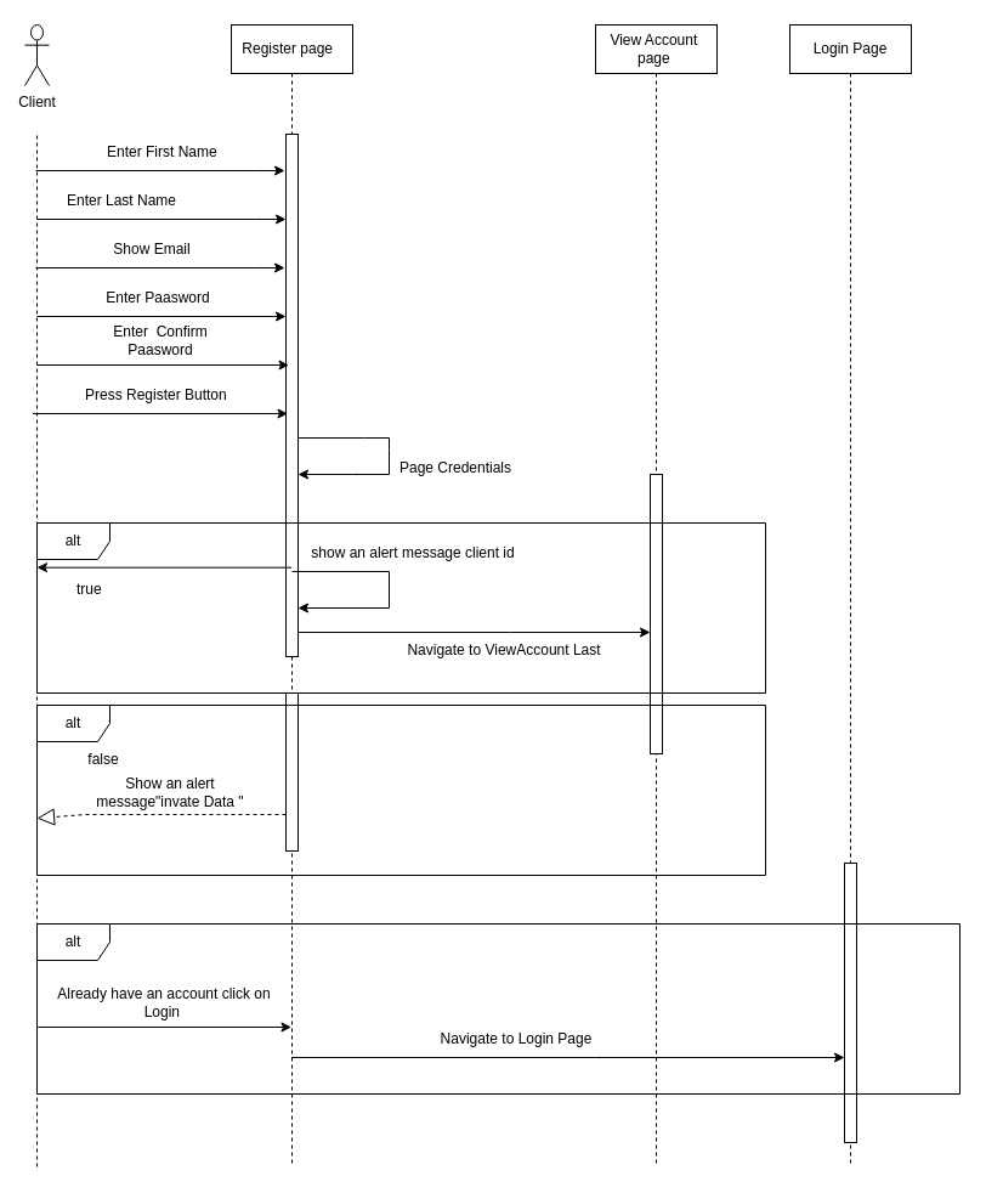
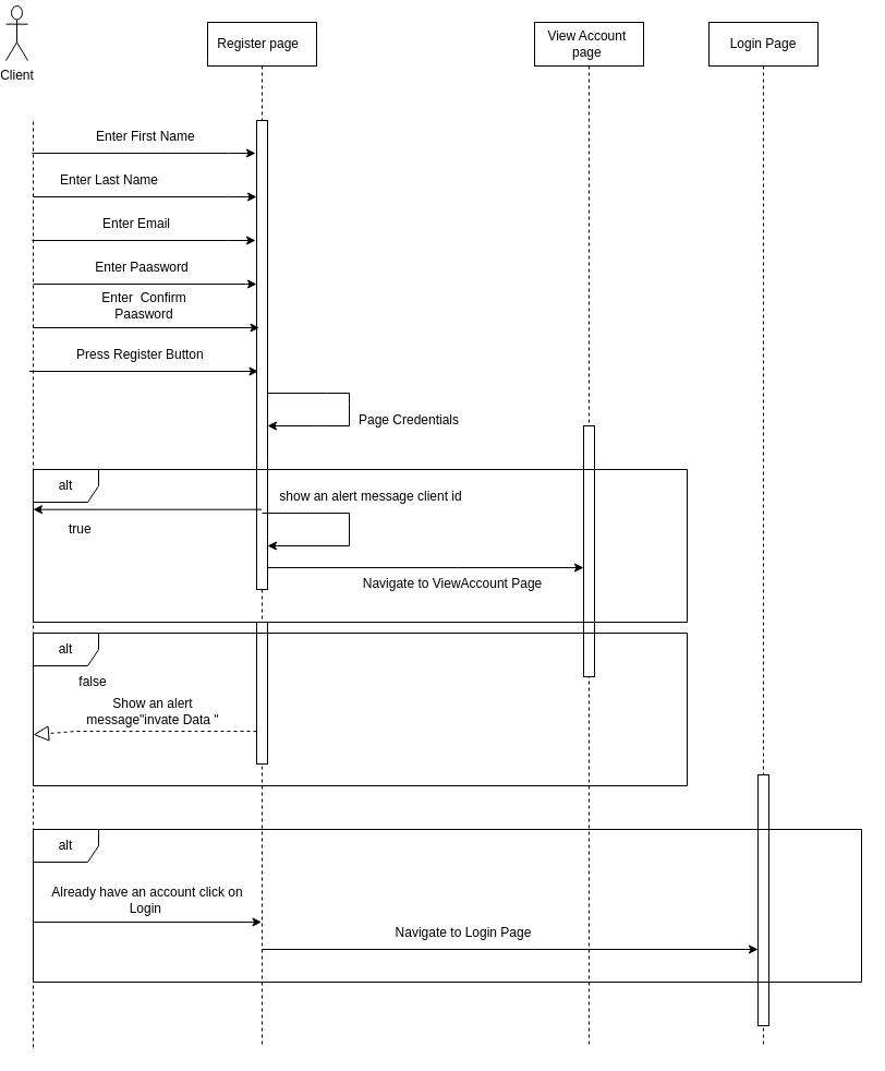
  <mxCell id="0" />
  <mxCell id="1" parent="0" />
  <mxCell id="2" value="Register page&amp;nbsp;&amp;nbsp;" style="shape=umlLifeline;perimeter=lifelinePerimeter;whiteSpace=wrap;html=1;container=0;dropTarget=0;collapsible=0;recursiveResize=0;outlineConnect=0;portConstraint=eastwest;newEdgeStyle={&quot;edgeStyle&quot;:&quot;elbowEdgeStyle&quot;,&quot;elbow&quot;:&quot;vertical&quot;,&quot;curved&quot;:0,&quot;rounded&quot;:0};" parent="1" vertex="1"><mxGeometry x="190" y="20" width="100" height="940" as="geometry" /></mxCell>
  <mxCell id="3" value="" style="html=1;points=[];perimeter=orthogonalPerimeter;outlineConnect=0;targetShapes=umlLifeline;portConstraint=eastwest;newEdgeStyle={&quot;edgeStyle&quot;:&quot;elbowEdgeStyle&quot;,&quot;elbow&quot;:&quot;vertical&quot;,&quot;curved&quot;:0,&quot;rounded&quot;:0};" parent="2" vertex="1"><mxGeometry x="45" y="90" width="10" height="430" as="geometry" /></mxCell>
  <mxCell id="4" value="" style="endArrow=classic;html=1;rounded=0;" parent="2" source="3" target="3" edge="1"><mxGeometry width="50" height="50" relative="1" as="geometry"><mxPoint x="220" y="310" as="sourcePoint" /><mxPoint x="60" y="370" as="targetPoint" /><Array as="points"><mxPoint x="110" y="340" /><mxPoint x="130" y="340" /><mxPoint x="130" y="350" /><mxPoint x="130" y="370" /><mxPoint x="100" y="370" /></Array></mxGeometry></mxCell>
  <mxCell id="5" value="" style="html=1;points=[];perimeter=orthogonalPerimeter;outlineConnect=0;targetShapes=umlLifeline;portConstraint=eastwest;newEdgeStyle={&quot;edgeStyle&quot;:&quot;elbowEdgeStyle&quot;,&quot;elbow&quot;:&quot;vertical&quot;,&quot;curved&quot;:0,&quot;rounded&quot;:0};" parent="2" vertex="1"><mxGeometry x="45" y="550" width="10" height="130" as="geometry" /></mxCell>
  <mxCell id="6" value="View Account&amp;nbsp;&lt;br&gt;page&amp;nbsp;" style="shape=umlLifeline;perimeter=lifelinePerimeter;whiteSpace=wrap;html=1;container=0;dropTarget=0;collapsible=0;recursiveResize=0;outlineConnect=0;portConstraint=eastwest;newEdgeStyle={&quot;edgeStyle&quot;:&quot;elbowEdgeStyle&quot;,&quot;elbow&quot;:&quot;vertical&quot;,&quot;curved&quot;:0,&quot;rounded&quot;:0};" parent="1" vertex="1"><mxGeometry x="490" y="20" width="100" height="940" as="geometry" /></mxCell>
  <mxCell id="7" value="" style="html=1;points=[];perimeter=orthogonalPerimeter;outlineConnect=0;targetShapes=umlLifeline;portConstraint=eastwest;newEdgeStyle={&quot;edgeStyle&quot;:&quot;elbowEdgeStyle&quot;,&quot;elbow&quot;:&quot;vertical&quot;,&quot;curved&quot;:0,&quot;rounded&quot;:0};" parent="6" vertex="1"><mxGeometry x="45" y="370" width="10" height="230" as="geometry" /></mxCell>
  <mxCell id="8" value="" style="endArrow=none;dashed=1;html=1;rounded=0;" parent="1" edge="1"><mxGeometry width="50" height="50" relative="1" as="geometry"><mxPoint x="30" y="960" as="sourcePoint" /><mxPoint x="30" y="110" as="targetPoint" /><Array as="points" /></mxGeometry></mxCell>
- <mxCell id="9" value="Client&lt;br&gt;" style="shape=umlActor;verticalLabelPosition=bottom;verticalAlign=top;html=1;outlineConnect=0;" parent="1" vertex="1"><mxGeometry x="20" y="20" width="20" height="50" as="geometry" /></mxCell>
+ <mxCell id="9" value="Client&lt;br&gt;" style="shape=umlActor;verticalLabelPosition=bottom;verticalAlign=top;html=1;outlineConnect=0;" parent="1" vertex="1"><mxGeometry x="5" y="5" width="20" height="50" as="geometry" /></mxCell>
  <mxCell id="10" value="Enter First Name&amp;nbsp;" style="text;html=1;strokeColor=none;fillColor=none;align=center;verticalAlign=middle;whiteSpace=wrap;rounded=0;" parent="1" vertex="1"><mxGeometry x="70" y="110" width="130" height="30" as="geometry" /></mxCell>
  <mxCell id="11" value="" style="endArrow=classic;html=1;rounded=0;" parent="1" target="3" edge="1"><mxGeometry width="50" height="50" relative="1" as="geometry"><mxPoint x="30" y="180" as="sourcePoint" /><mxPoint x="260" y="150" as="targetPoint" /><Array as="points"><mxPoint x="210" y="180" /></Array></mxGeometry></mxCell>
  <mxCell id="12" value="Enter Last Name" style="text;html=1;strokeColor=none;fillColor=none;align=center;verticalAlign=middle;whiteSpace=wrap;rounded=0;" parent="1" vertex="1"><mxGeometry x="40" y="150" width="120" height="30" as="geometry" /></mxCell>
- <mxCell id="13" value="Show Email" style="text;html=1;strokeColor=none;fillColor=none;align=center;verticalAlign=middle;whiteSpace=wrap;rounded=0;" parent="1" vertex="1"><mxGeometry x="50" y="190" width="150" height="30" as="geometry" /></mxCell>
+ <mxCell id="13" value="Enter Email" style="text;html=1;strokeColor=none;fillColor=none;align=center;verticalAlign=middle;whiteSpace=wrap;rounded=0;" parent="1" vertex="1"><mxGeometry x="50" y="190" width="150" height="30" as="geometry" /></mxCell>
  <mxCell id="14" value="Enter Paasword" style="text;html=1;strokeColor=none;fillColor=none;align=center;verticalAlign=middle;whiteSpace=wrap;rounded=0;" parent="1" vertex="1"><mxGeometry x="55" y="230" width="150" height="30" as="geometry" /></mxCell>
  <mxCell id="15" value="" style="endArrow=classic;html=1;rounded=0;" parent="1" edge="1"><mxGeometry width="50" height="50" relative="1" as="geometry"><mxPoint x="30" y="260" as="sourcePoint" /><mxPoint x="235" y="260" as="targetPoint" /><Array as="points"><mxPoint x="225" y="260" /></Array></mxGeometry></mxCell>
  <mxCell id="16" value="Enter&amp;nbsp; Confirm&lt;br&gt;Paasword" style="text;html=1;strokeColor=none;fillColor=none;align=center;verticalAlign=middle;whiteSpace=wrap;rounded=0;" parent="1" vertex="1"><mxGeometry x="56.5" y="260" width="150" height="40" as="geometry" /></mxCell>
  <mxCell id="17" value="" style="endArrow=classic;html=1;rounded=0;" parent="1" edge="1"><mxGeometry width="50" height="50" relative="1" as="geometry"><mxPoint x="30" y="300" as="sourcePoint" /><mxPoint x="237.5" y="300" as="targetPoint" /><Array as="points"><mxPoint x="227.5" y="300" /></Array></mxGeometry></mxCell>
  <mxCell id="18" value="Press Register Button&amp;nbsp;" style="text;html=1;strokeColor=none;fillColor=none;align=center;verticalAlign=middle;whiteSpace=wrap;rounded=0;" parent="1" vertex="1"><mxGeometry x="55" y="310" width="150" height="30" as="geometry" /></mxCell>
  <mxCell id="19" value="" style="endArrow=classic;html=1;rounded=0;" parent="1" edge="1"><mxGeometry width="50" height="50" relative="1" as="geometry"><mxPoint x="26.5" y="340" as="sourcePoint" /><mxPoint x="236.5" y="340" as="targetPoint" /><Array as="points"><mxPoint x="226.5" y="340" /></Array></mxGeometry></mxCell>
  <mxCell id="20" value="" style="endArrow=classic;html=1;rounded=0;" parent="1" edge="1"><mxGeometry width="50" height="50" relative="1" as="geometry"><mxPoint x="29" y="220" as="sourcePoint" /><mxPoint x="234" y="220" as="targetPoint" /><Array as="points"><mxPoint x="209" y="220" /></Array></mxGeometry></mxCell>
  <mxCell id="21" value="" style="endArrow=classic;html=1;rounded=0;" parent="1" edge="1"><mxGeometry width="50" height="50" relative="1" as="geometry"><mxPoint x="29" y="140" as="sourcePoint" /><mxPoint x="234" y="140" as="targetPoint" /><Array as="points"><mxPoint x="209" y="140" /></Array></mxGeometry></mxCell>
  <mxCell id="22" value="Page Credentials" style="text;html=1;strokeColor=none;fillColor=none;align=center;verticalAlign=middle;whiteSpace=wrap;rounded=0;" parent="1" vertex="1"><mxGeometry x="320" y="370" width="110" height="30" as="geometry" /></mxCell>
  <mxCell id="23" value="alt" style="shape=umlFrame;whiteSpace=wrap;html=1;pointerEvents=0;" parent="1" vertex="1"><mxGeometry x="30" y="580" width="600" height="140" as="geometry" /></mxCell>
  <mxCell id="24" value="true&amp;nbsp;" style="text;html=1;strokeColor=none;fillColor=none;align=center;verticalAlign=middle;whiteSpace=wrap;rounded=0;" parent="1" vertex="1"><mxGeometry x="30" y="470" width="90" height="30" as="geometry" /></mxCell>
  <mxCell id="25" value="" style="endArrow=block;dashed=1;endFill=0;endSize=12;html=1;rounded=0;" parent="1" source="5" target="23" edge="1"><mxGeometry width="160" relative="1" as="geometry"><mxPoint x="230" y="650" as="sourcePoint" /><mxPoint x="30" y="630" as="targetPoint" /><Array as="points"><mxPoint x="180" y="670" /><mxPoint x="70" y="670" /></Array></mxGeometry></mxCell>
  <mxCell id="26" value="&lt;br&gt;Show an alert&lt;br&gt;&amp;nbsp;message&quot;invate Data &quot;&amp;nbsp;" style="text;html=1;strokeColor=none;fillColor=none;align=center;verticalAlign=middle;whiteSpace=wrap;rounded=0;" parent="1" vertex="1"><mxGeometry x="40" y="620" width="200" height="50" as="geometry" /></mxCell>
  <mxCell id="27" value="" style="endArrow=classic;html=1;rounded=0;" parent="1" target="3" edge="1"><mxGeometry width="50" height="50" relative="1" as="geometry"><mxPoint x="240" y="470" as="sourcePoint" /><mxPoint x="300" y="370" as="targetPoint" /><Array as="points"><mxPoint x="320" y="470" /><mxPoint x="320" y="500" /></Array></mxGeometry></mxCell>
  <mxCell id="28" value="alt" style="shape=umlFrame;whiteSpace=wrap;html=1;pointerEvents=0;" parent="1" vertex="1"><mxGeometry x="30" y="430" width="600" height="140" as="geometry" /></mxCell>
  <mxCell id="29" value="false&lt;br&gt;" style="text;html=1;strokeColor=none;fillColor=none;align=center;verticalAlign=middle;whiteSpace=wrap;rounded=0;" parent="1" vertex="1"><mxGeometry x="40" y="610" width="90" height="30" as="geometry" /></mxCell>
  <mxCell id="30" value="show an alert message client id" style="text;html=1;strokeColor=none;fillColor=none;align=center;verticalAlign=middle;whiteSpace=wrap;rounded=0;" parent="1" vertex="1"><mxGeometry x="240" y="430" width="200" height="50" as="geometry" /></mxCell>
  <mxCell id="31" value="" style="endArrow=classic;html=1;rounded=0;" parent="1" source="2" target="28" edge="1"><mxGeometry width="50" height="50" relative="1" as="geometry"><mxPoint x="250" y="580" as="sourcePoint" /><mxPoint x="300" y="530" as="targetPoint" /></mxGeometry></mxCell>
  <mxCell id="32" value="" style="endArrow=classic;html=1;rounded=0;" parent="1" source="3" target="7" edge="1"><mxGeometry width="50" height="50" relative="1" as="geometry"><mxPoint x="250" y="580" as="sourcePoint" /><mxPoint x="300" y="530" as="targetPoint" /><Array as="points"><mxPoint x="420" y="520" /></Array></mxGeometry></mxCell>
- <mxCell id="33" value="Navigate to ViewAccount Last" style="text;html=1;strokeColor=none;fillColor=none;align=center;verticalAlign=middle;whiteSpace=wrap;rounded=0;" parent="1" vertex="1"><mxGeometry x="315" y="510" width="200" height="50" as="geometry" /></mxCell>
+ <mxCell id="33" value="Navigate to ViewAccount Page" style="text;html=1;strokeColor=none;fillColor=none;align=center;verticalAlign=middle;whiteSpace=wrap;rounded=0;" parent="1" vertex="1"><mxGeometry x="315" y="510" width="200" height="50" as="geometry" /></mxCell>
  <mxCell id="34" value="Login Page" style="shape=umlLifeline;perimeter=lifelinePerimeter;whiteSpace=wrap;html=1;container=0;dropTarget=0;collapsible=0;recursiveResize=0;outlineConnect=0;portConstraint=eastwest;newEdgeStyle={&quot;edgeStyle&quot;:&quot;elbowEdgeStyle&quot;,&quot;elbow&quot;:&quot;vertical&quot;,&quot;curved&quot;:0,&quot;rounded&quot;:0};" vertex="1" parent="1"><mxGeometry x="650" y="20" width="100" height="940" as="geometry" /></mxCell>
  <mxCell id="35" value="" style="html=1;points=[];perimeter=orthogonalPerimeter;outlineConnect=0;targetShapes=umlLifeline;portConstraint=eastwest;newEdgeStyle={&quot;edgeStyle&quot;:&quot;elbowEdgeStyle&quot;,&quot;elbow&quot;:&quot;vertical&quot;,&quot;curved&quot;:0,&quot;rounded&quot;:0};" vertex="1" parent="34"><mxGeometry x="45" y="690" width="10" height="230" as="geometry" /></mxCell>
  <mxCell id="36" value="alt" style="shape=umlFrame;whiteSpace=wrap;html=1;pointerEvents=0;" vertex="1" parent="1"><mxGeometry x="30" y="760" width="760" height="140" as="geometry" /></mxCell>
  <mxCell id="37" value="" style="endArrow=classic;html=1;rounded=0;exitX=0.001;exitY=0.607;exitDx=0;exitDy=0;exitPerimeter=0;" edge="1" parent="1" source="36" target="2"><mxGeometry width="50" height="50" relative="1" as="geometry"><mxPoint x="390" y="960" as="sourcePoint" /><mxPoint x="440" y="910" as="targetPoint" /></mxGeometry></mxCell>
  <mxCell id="38" value="Already have an account click on Login&amp;nbsp;" style="text;html=1;strokeColor=none;fillColor=none;align=center;verticalAlign=middle;whiteSpace=wrap;rounded=0;" vertex="1" parent="1"><mxGeometry x="35" y="810" width="200" height="30" as="geometry" /></mxCell>
  <mxCell id="39" value="" style="endArrow=classic;html=1;rounded=0;" edge="1" parent="1" source="2" target="35"><mxGeometry width="50" height="50" relative="1" as="geometry"><mxPoint x="360" y="850" as="sourcePoint" /><mxPoint x="410" y="800" as="targetPoint" /><Array as="points"><mxPoint x="490" y="870" /></Array></mxGeometry></mxCell>
  <mxCell id="40" value="Navigate to Login Page" style="text;html=1;strokeColor=none;fillColor=none;align=center;verticalAlign=middle;whiteSpace=wrap;rounded=0;" vertex="1" parent="1"><mxGeometry x="315" y="840" width="220" height="30" as="geometry" /></mxCell>
